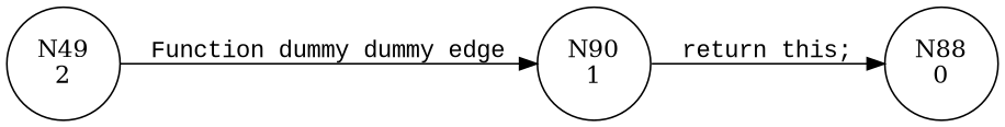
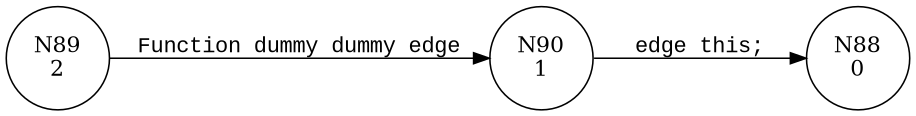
  digraph {
    rankdir=LR
    node [shape=circle]
    edge [fontname="Courier New"]
-   n1 [label="N49\n2"]
+   n1 [label="N89\n2"]
    n2 [label="N90\n1"]
    n3 [label="N88\n0"]
    n1 -> n2 [label="Function dummy dummy edge"]
-   n2 -> n3 [label="return this;"]
+   n2 -> n3 [label="edge this;"]
  }
